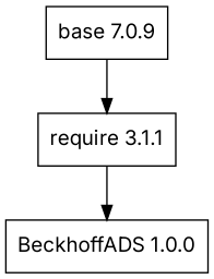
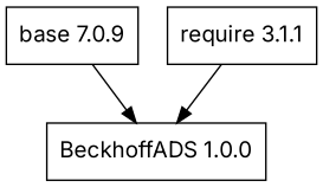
  digraph {
    fontname=Inter
    node [fontname=Inter shape=record]
    edge [fontname=Inter]
    n1 [label="base 7.0.9"]
    n2 [label="require 3.1.1"]
    n3 [label="BeckhoffADS 1.0.0"]
-   n1 -> n2
+   n1 -> n3
    n2 -> n3
  }
